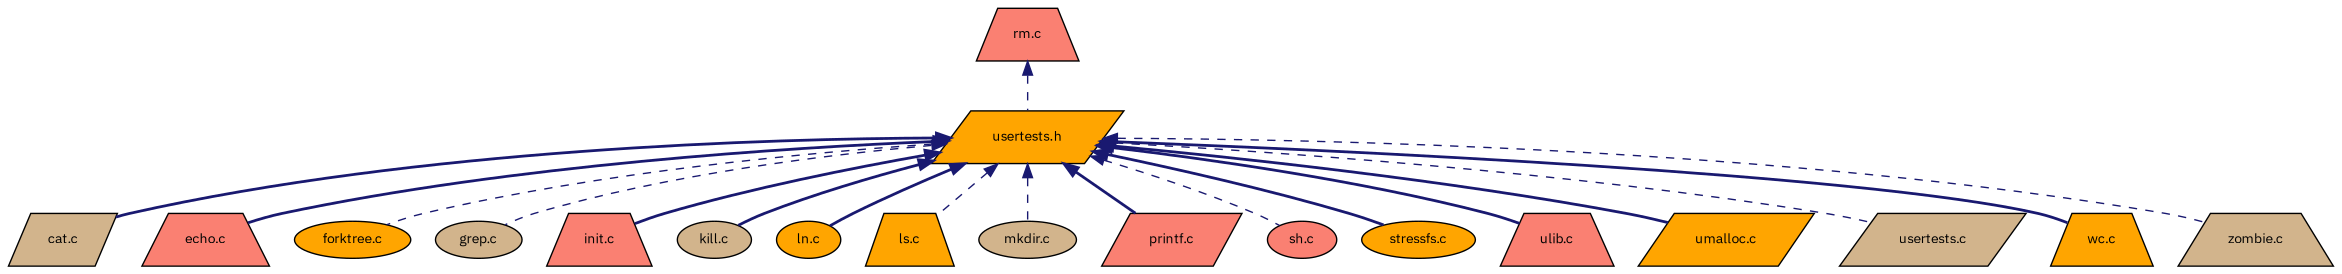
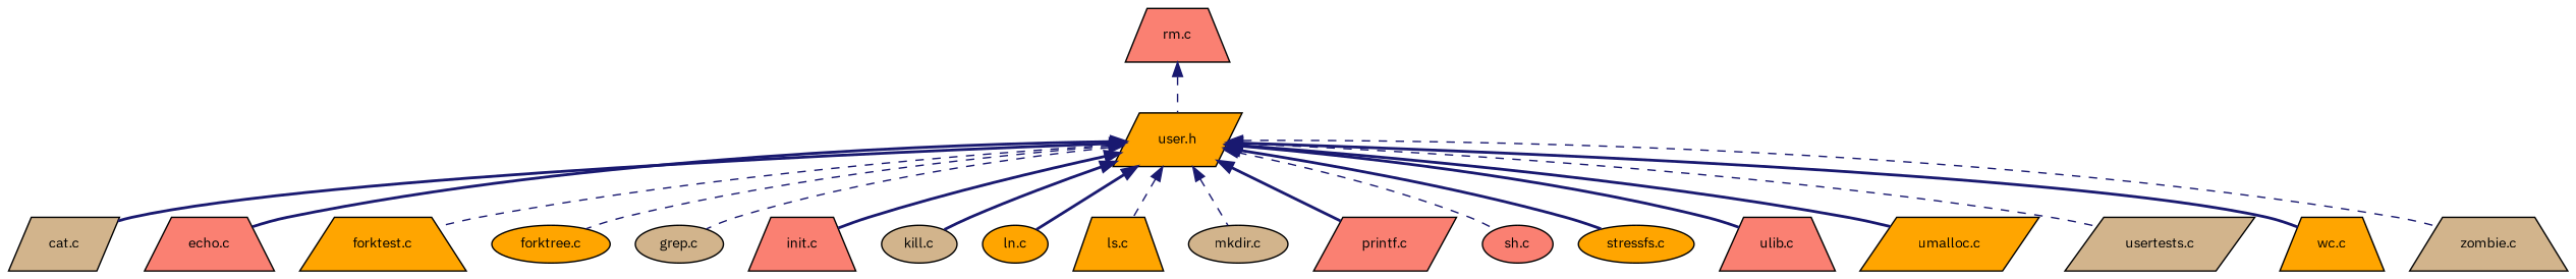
  digraph {
    fontname="IBM Plex Sans"
    node [color=black fillcolor=orange fontname="IBM Plex Sans" fontsize=10 shape=trapezium style=filled]
    edge [color=midnightblue dir=back fontname="IBM Plex Sans" fontsize=10 labelfontname=Helvetica labelfontsize=10 style=bold]
-   n1 [fontcolor=black height=0.2 label="usertests.h" shape=parallelogram width=0.4]
+   n1 [fontcolor=black height=0.2 label="user.h" shape=parallelogram width=0.4]
    n2 [fillcolor=tan height=0.2 label="cat.c" shape=parallelogram width=0.4]
    n3 [fillcolor=salmon height=0.2 label="echo.c" width=0.4]
+   n4 [height=0.2 label="forktest.c" width=0.4]
    n5 [height=0.2 label="forktree.c" shape=ellipse width=0.4]
    n6 [fillcolor=tan height=0.2 label="grep.c" shape=ellipse width=0.4]
    n7 [fillcolor=salmon height=0.2 label="init.c" width=0.4]
    n8 [fillcolor=tan height=0.2 label="kill.c" shape=ellipse width=0.4]
    n9 [height=0.2 label="ln.c" shape=ellipse width=0.4]
    n10 [height=0.2 label="ls.c" width=0.4]
    n11 [fillcolor=tan height=0.2 label="mkdir.c" shape=ellipse width=0.4]
    n12 [fillcolor=salmon height=0.2 label="printf.c" shape=parallelogram width=0.4]
    n13 [fillcolor=salmon height=0.2 label="sh.c" shape=ellipse width=0.4]
    n14 [height=0.2 label="stressfs.c" shape=ellipse width=0.4]
    n15 [fillcolor=salmon height=0.2 label="ulib.c" width=0.4]
    n16 [height=0.2 label="umalloc.c" shape=parallelogram width=0.4]
    n17 [fillcolor=tan height=0.2 label="usertests.c" shape=parallelogram width=0.4]
    n18 [height=0.2 label="wc.c" width=0.4]
    n19 [fillcolor=tan height=0.2 label="zombie.c" width=0.4]
    n20 [fillcolor=salmon height=0.2 label="rm.c" width=0.4]
    n1 -> n2
    n1 -> n3
+   n1 -> n4 [style=dashed]
    n1 -> n5 [style=dashed]
    n1 -> n6 [style=dashed]
    n1 -> n7
    n1 -> n8
    n1 -> n9
    n1 -> n10 [style=dashed]
    n1 -> n11 [style=dashed]
    n1 -> n12
    n1 -> n13 [style=dashed]
    n1 -> n14
    n1 -> n15
    n1 -> n16
    n1 -> n17 [style=dashed]
    n1 -> n18
    n1 -> n19 [style=dashed]
    n20 -> n1 [style=dashed]
  }
